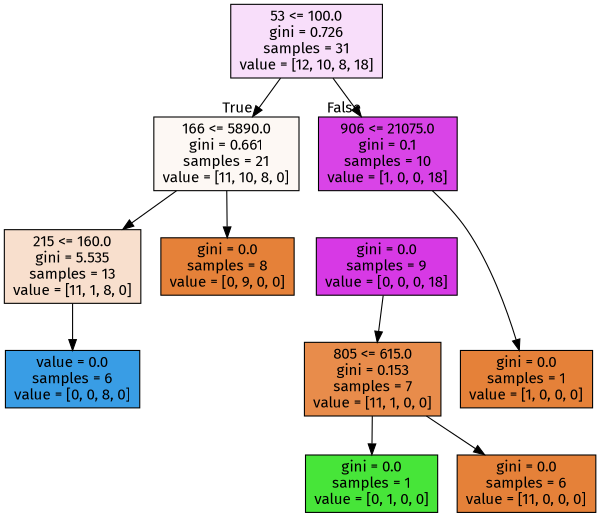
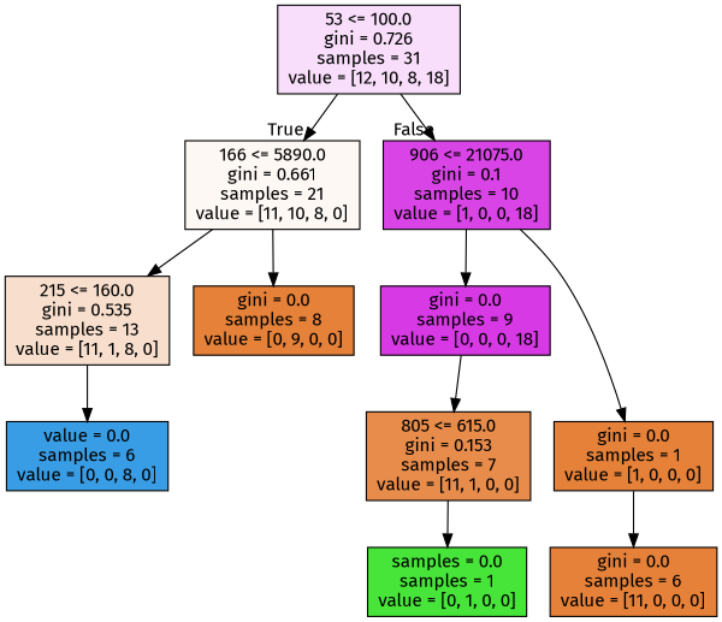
  digraph {
    fontname="Fira Sans"
    node [color=black fillcolor="#e58139ff" fontname="Fira Sans" shape=box style=filled]
    edge [fontname="Fira Sans"]
    n1 [fillcolor="#d739e52a" label="53 <= 100.0\ngini = 0.726\nsamples = 31\nvalue = [12, 10, 8, 18]"]
    n2 [fillcolor="#e581390d" label="166 <= 5890.0\ngini = 0.661\nsamples = 21\nvalue = [11, 10, 8, 0]"]
    n3 [fillcolor="#d739e5f1" label="906 <= 21075.0\ngini = 0.1\nsamples = 10\nvalue = [1, 0, 0, 18]"]
-   n4 [fillcolor="#e5813940" label="215 <= 160.0\ngini = 5.535\nsamples = 13\nvalue = [11, 1, 8, 0]"]
+   n4 [fillcolor="#e5813940" label="215 <= 160.0\ngini = 0.535\nsamples = 13\nvalue = [11, 1, 8, 0]"]
    n5 [label="gini = 0.0\nsamples = 8\nvalue = [0, 9, 0, 0]"]
    n6 [fillcolor="#d739e5ff" label="gini = 0.0\nsamples = 9\nvalue = [0, 0, 0, 18]"]
    n7 [label="gini = 0.0\nsamples = 1\nvalue = [1, 0, 0, 0]"]
    n8 [fillcolor="#399de5ff" label="value = 0.0\nsamples = 6\nvalue = [0, 0, 8, 0]"]
    n9 [fillcolor="#e58139e8" label="805 <= 615.0\ngini = 0.153\nsamples = 7\nvalue = [11, 1, 0, 0]"]
    n10 [label="gini = 0.0\nsamples = 6\nvalue = [11, 0, 0, 0]"]
-   n11 [fillcolor="#47e539ff" label="gini = 0.0\nsamples = 1\nvalue = [0, 1, 0, 0]"]
+   n11 [fillcolor="#47e539ff" label="samples = 0.0\nsamples = 1\nvalue = [0, 1, 0, 0]"]
    n1 -> n2 [headlabel=True labelangle=45 labeldistance=2.5]
    n1 -> n3 [headlabel=False labelangle=-45 labeldistance=2.5]
    n2 -> n4
    n2 -> n5
+   n3 -> n6
    n3 -> n7
    n4 -> n8
    n6 -> n9
-   n9 -> n10
+   n7 -> n10
    n9 -> n11
  }
